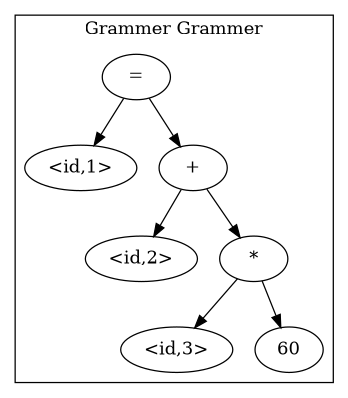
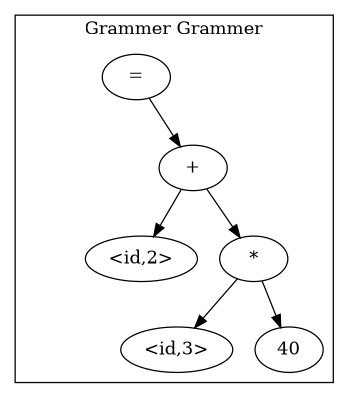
  digraph {
    n1 [label="="]
-   n2 [label="<id,1>"]
    n3 [label="+"]
    null [style=invis]
    n5 [label="<id,2>"]
    n6 [label="*"]
    n7 [label="<id,3>"]
-   n8 [label=60]
+   n8 [label=40]
    subgraph cluster_1 {
      label="Grammer Grammer"
      n1
-     n2
      n3
      null
      n5
      n6
      n7
      n8
    }
-   n1 -> n2
    n1 -> n3
-   n2 -> null [style=invis]
    n3 -> n5
    n3 -> n6
    n5 -> null [style=invis]
    n6 -> n7
    n6 -> n8
  }
